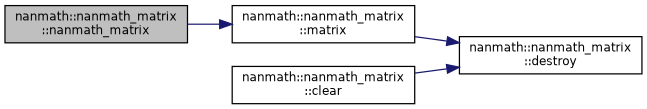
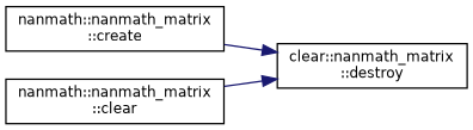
  digraph {
    fontname="DejaVu Sans"
    rankdir=LR
    node [color=black fillcolor=white fontname="DejaVu Sans" fontsize=10 shape=record style=filled]
    edge [color=midnightblue fontname="DejaVu Sans" fontsize=10 labelfontname=Helvetica labelfontsize=10 style=solid]
-   n1 [fillcolor=grey75 fontcolor=black height=0.2 label="nanmath::nanmath_matrix\l::nanmath_matrix" width=0.4]
-   n2 [height=0.2 label="nanmath::nanmath_matrix\l::matrix" width=0.4]
-   n3 [height=0.2 label="nanmath::nanmath_matrix\l::destroy" width=0.4]
+   n2 [height=0.2 label="nanmath::nanmath_matrix\l::create" width=0.4]
+   n3 [height=0.2 label="clear::nanmath_matrix\l::destroy" width=0.4]
    n4 [height=0.2 label="nanmath::nanmath_matrix\l::clear" width=0.4]
-   n1 -> n2
    n2 -> n3
    n4 -> n3
  }
